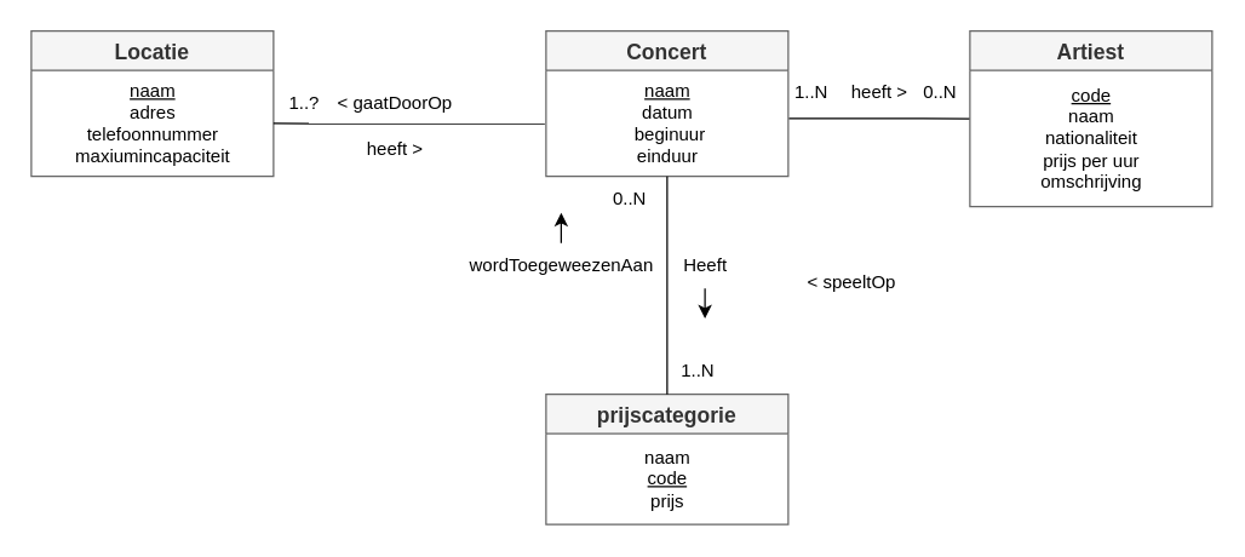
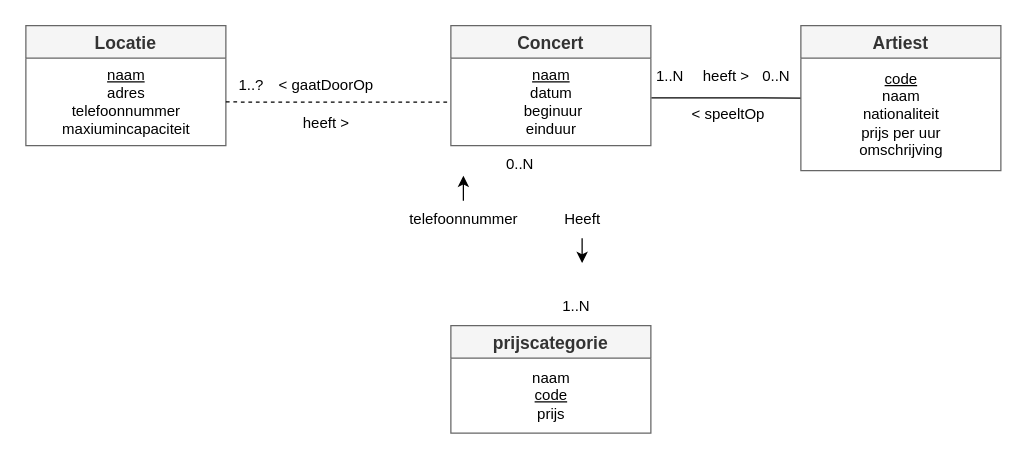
  <mxCell id="0" />
  <mxCell id="1" parent="0" />
  <mxCell id="2" value="Locatie" style="swimlane;fontStyle=1;childLayout=stackLayout;horizontal=1;startSize=26;horizontalStack=0;resizeParent=1;resizeParentMax=0;resizeLast=0;collapsible=1;marginBottom=0;align=center;fontSize=14;strokeColor=#666666;fillColor=#f5f5f5;fontColor=#333333;" vertex="1" parent="1"><mxGeometry x="20" y="20" width="160" height="96" as="geometry" /></mxCell>
  <mxCell id="3" value="&lt;u&gt;naam&lt;/u&gt;&lt;br&gt;adres&lt;br&gt;telefoonnummer&lt;br&gt;maxiumincapaciteit" style="text;html=1;align=center;verticalAlign=middle;resizable=0;points=[];autosize=1;strokeColor=none;fillColor=none;" vertex="1" parent="2"><mxGeometry y="26" width="160" height="70" as="geometry" /></mxCell>
  <mxCell id="4" value="Concert" style="swimlane;fontStyle=1;childLayout=stackLayout;horizontal=1;startSize=26;horizontalStack=0;resizeParent=1;resizeParentMax=0;resizeLast=0;collapsible=1;marginBottom=0;align=center;fontSize=14;strokeColor=#666666;fillColor=#f5f5f5;fontColor=#333333;" vertex="1" parent="1"><mxGeometry x="360" y="20" width="160" height="96" as="geometry" /></mxCell>
  <mxCell id="5" value="&lt;u&gt;naam&lt;/u&gt;&lt;br&gt;datum&lt;br&gt;&amp;nbsp;beginuur&lt;br&gt;einduur" style="text;html=1;align=center;verticalAlign=middle;resizable=0;points=[];autosize=1;strokeColor=none;fillColor=none;" vertex="1" parent="4"><mxGeometry y="26" width="160" height="70" as="geometry" /></mxCell>
  <mxCell id="6" style="edgeStyle=none;html=1;entryX=0.21;entryY=1.059;entryDx=0;entryDy=0;entryPerimeter=0;endArrow=none;endFill=0;" edge="1" parent="1" source="7" target="22"><mxGeometry relative="1" as="geometry" /></mxCell>
  <mxCell id="7" value="Artiest" style="swimlane;fontStyle=1;childLayout=stackLayout;horizontal=1;startSize=26;horizontalStack=0;resizeParent=1;resizeParentMax=0;resizeLast=0;collapsible=1;marginBottom=0;align=center;fontSize=14;strokeColor=#666666;fillColor=#f5f5f5;fontColor=#333333;" vertex="1" parent="1"><mxGeometry x="640" y="20" width="160" height="116" as="geometry" /></mxCell>
  <mxCell id="8" value="&lt;u&gt;code&lt;br&gt;&lt;/u&gt;naam&lt;br&gt;nationaliteit&lt;br&gt;prijs per uur&lt;br&gt;omschrijving" style="text;html=1;align=center;verticalAlign=middle;resizable=0;points=[];autosize=1;strokeColor=none;fillColor=none;" vertex="1" parent="7"><mxGeometry y="26" width="160" height="90" as="geometry" /></mxCell>
  <mxCell id="9" value="prijscategorie" style="swimlane;fontStyle=1;childLayout=stackLayout;horizontal=1;startSize=26;horizontalStack=0;resizeParent=1;resizeParentMax=0;resizeLast=0;collapsible=1;marginBottom=0;align=center;fontSize=14;strokeColor=#666666;fillColor=#f5f5f5;fontColor=#333333;" vertex="1" parent="1"><mxGeometry x="360" y="260" width="160" height="86" as="geometry" /></mxCell>
  <mxCell id="10" value="naam&lt;br&gt;&lt;u&gt;code&lt;br&gt;&lt;/u&gt;prijs" style="text;html=1;align=center;verticalAlign=middle;resizable=0;points=[];autosize=1;strokeColor=none;fillColor=none;" vertex="1" parent="9"><mxGeometry y="26" width="160" height="60" as="geometry" /></mxCell>
- <mxCell id="11" style="edgeStyle=none;html=1;entryX=-0.005;entryY=0.504;entryDx=0;entryDy=0;entryPerimeter=0;endArrow=none;endFill=0;" edge="1" parent="1" source="3" target="5"><mxGeometry relative="1" as="geometry"><mxPoint x="350" y="81" as="targetPoint" /></mxGeometry></mxCell>
+ <mxCell id="11" style="edgeStyle=none;html=1;entryX=-0.005;entryY=0.504;entryDx=0;entryDy=0;entryPerimeter=0;endArrow=none;endFill=0;dashed=1;" edge="1" parent="1" source="3" target="5"><mxGeometry relative="1" as="geometry"><mxPoint x="350" y="81" as="targetPoint" /></mxGeometry></mxCell>
  <mxCell id="12" value="&amp;lt; gaatDoorOp" style="text;html=1;align=center;verticalAlign=middle;resizable=0;points=[];autosize=1;strokeColor=none;fillColor=none;" vertex="1" parent="1"><mxGeometry x="210" y="53" width="100" height="30" as="geometry" /></mxCell>
  <mxCell id="13" value="heeft &amp;gt;" style="text;html=1;align=center;verticalAlign=middle;resizable=0;points=[];autosize=1;strokeColor=none;fillColor=none;" vertex="1" parent="1"><mxGeometry x="230" y="83" width="60" height="30" as="geometry" /></mxCell>
- <mxCell id="14" style="edgeStyle=none;html=1;endArrow=none;endFill=0;" edge="1" parent="1" source="5" target="9"><mxGeometry relative="1" as="geometry" /></mxCell>
  <mxCell id="15" style="edgeStyle=none;html=1;" edge="1" parent="1" source="16"><mxGeometry relative="1" as="geometry"><mxPoint x="465" y="210" as="targetPoint" /></mxGeometry></mxCell>
  <mxCell id="16" value="Heeft" style="text;html=1;align=center;verticalAlign=middle;resizable=0;points=[];autosize=1;strokeColor=none;fillColor=none;" vertex="1" parent="1"><mxGeometry x="440" y="160" width="50" height="30" as="geometry" /></mxCell>
  <mxCell id="17" style="edgeStyle=none;html=1;" edge="1" parent="1" source="18"><mxGeometry relative="1" as="geometry"><mxPoint x="370" y="140" as="targetPoint" /></mxGeometry></mxCell>
- <mxCell id="18" value="wordToegeweezenAan" style="text;html=1;align=center;verticalAlign=middle;resizable=0;points=[];autosize=1;strokeColor=none;fillColor=none;" vertex="1" parent="1"><mxGeometry x="300" y="160" width="140" height="30" as="geometry" /></mxCell>
+ <mxCell id="18" value="telefoonnummer" style="text;html=1;align=center;verticalAlign=middle;resizable=0;points=[];autosize=1;strokeColor=none;fillColor=none;" vertex="1" parent="1"><mxGeometry x="300" y="160" width="140" height="30" as="geometry" /></mxCell>
  <mxCell id="19" value="heeft &amp;gt;" style="text;html=1;align=center;verticalAlign=middle;resizable=0;points=[];autosize=1;strokeColor=none;fillColor=none;" vertex="1" parent="1"><mxGeometry x="550" y="46" width="60" height="30" as="geometry" /></mxCell>
- <mxCell id="20" value="&amp;nbsp;&amp;lt; speeltOp" style="text;html=1;align=center;verticalAlign=middle;resizable=0;points=[];autosize=1;strokeColor=none;fillColor=none;" vertex="1" parent="1"><mxGeometry x="515" y="171" width="90" height="30" as="geometry" /></mxCell>
+ <mxCell id="20" value="&amp;nbsp;&amp;lt; speeltOp" style="text;html=1;align=center;verticalAlign=middle;resizable=0;points=[];autosize=1;strokeColor=none;fillColor=none;" vertex="1" parent="1"><mxGeometry x="535" y="76" width="90" height="30" as="geometry" /></mxCell>
  <mxCell id="21" value="0..N" style="text;html=1;align=center;verticalAlign=middle;resizable=0;points=[];autosize=1;strokeColor=none;fillColor=none;" vertex="1" parent="1"><mxGeometry x="595" y="46" width="50" height="30" as="geometry" /></mxCell>
  <mxCell id="22" value="1..N" style="text;html=1;align=center;verticalAlign=middle;resizable=0;points=[];autosize=1;strokeColor=none;fillColor=none;" vertex="1" parent="1"><mxGeometry x="510" y="46" width="50" height="30" as="geometry" /></mxCell>
  <mxCell id="23" value="1..?" style="text;html=1;align=center;verticalAlign=middle;resizable=0;points=[];autosize=1;strokeColor=none;fillColor=none;" vertex="1" parent="1"><mxGeometry x="180" y="53" width="40" height="30" as="geometry" /></mxCell>
  <mxCell id="24" value="1..N" style="text;html=1;align=center;verticalAlign=middle;resizable=0;points=[];autosize=1;strokeColor=none;fillColor=none;" vertex="1" parent="1"><mxGeometry x="435" y="230" width="50" height="30" as="geometry" /></mxCell>
  <mxCell id="25" value="0..N" style="text;html=1;align=center;verticalAlign=middle;resizable=0;points=[];autosize=1;strokeColor=none;fillColor=none;" vertex="1" parent="1"><mxGeometry x="390" y="116" width="50" height="30" as="geometry" /></mxCell>
